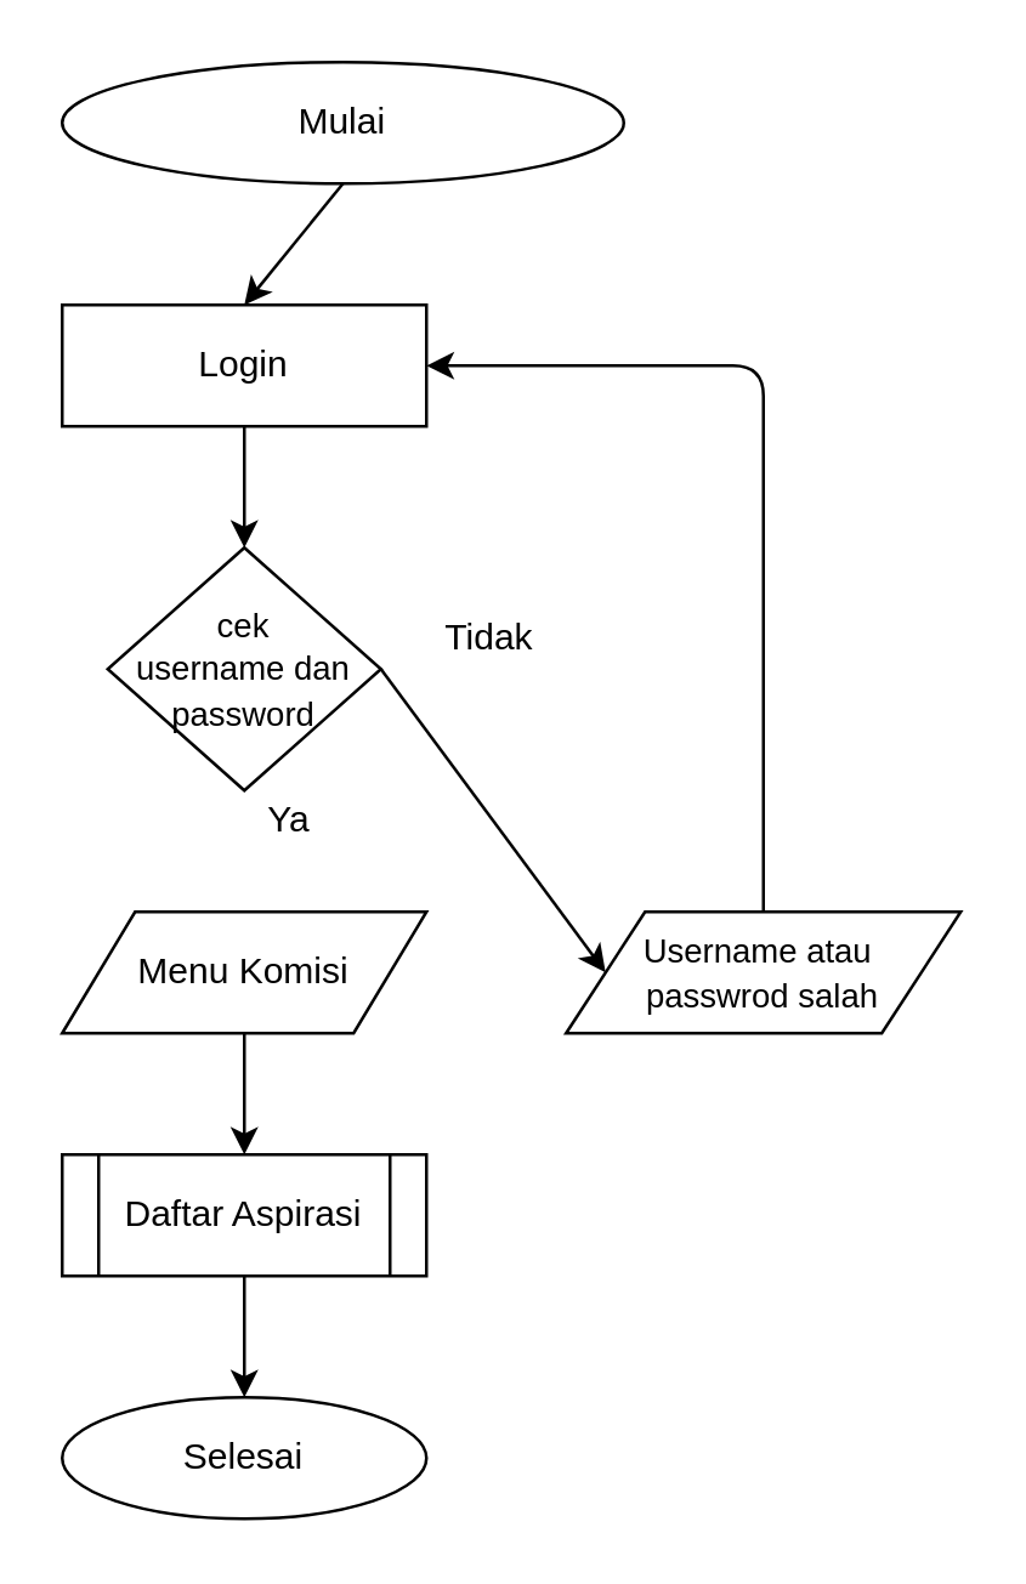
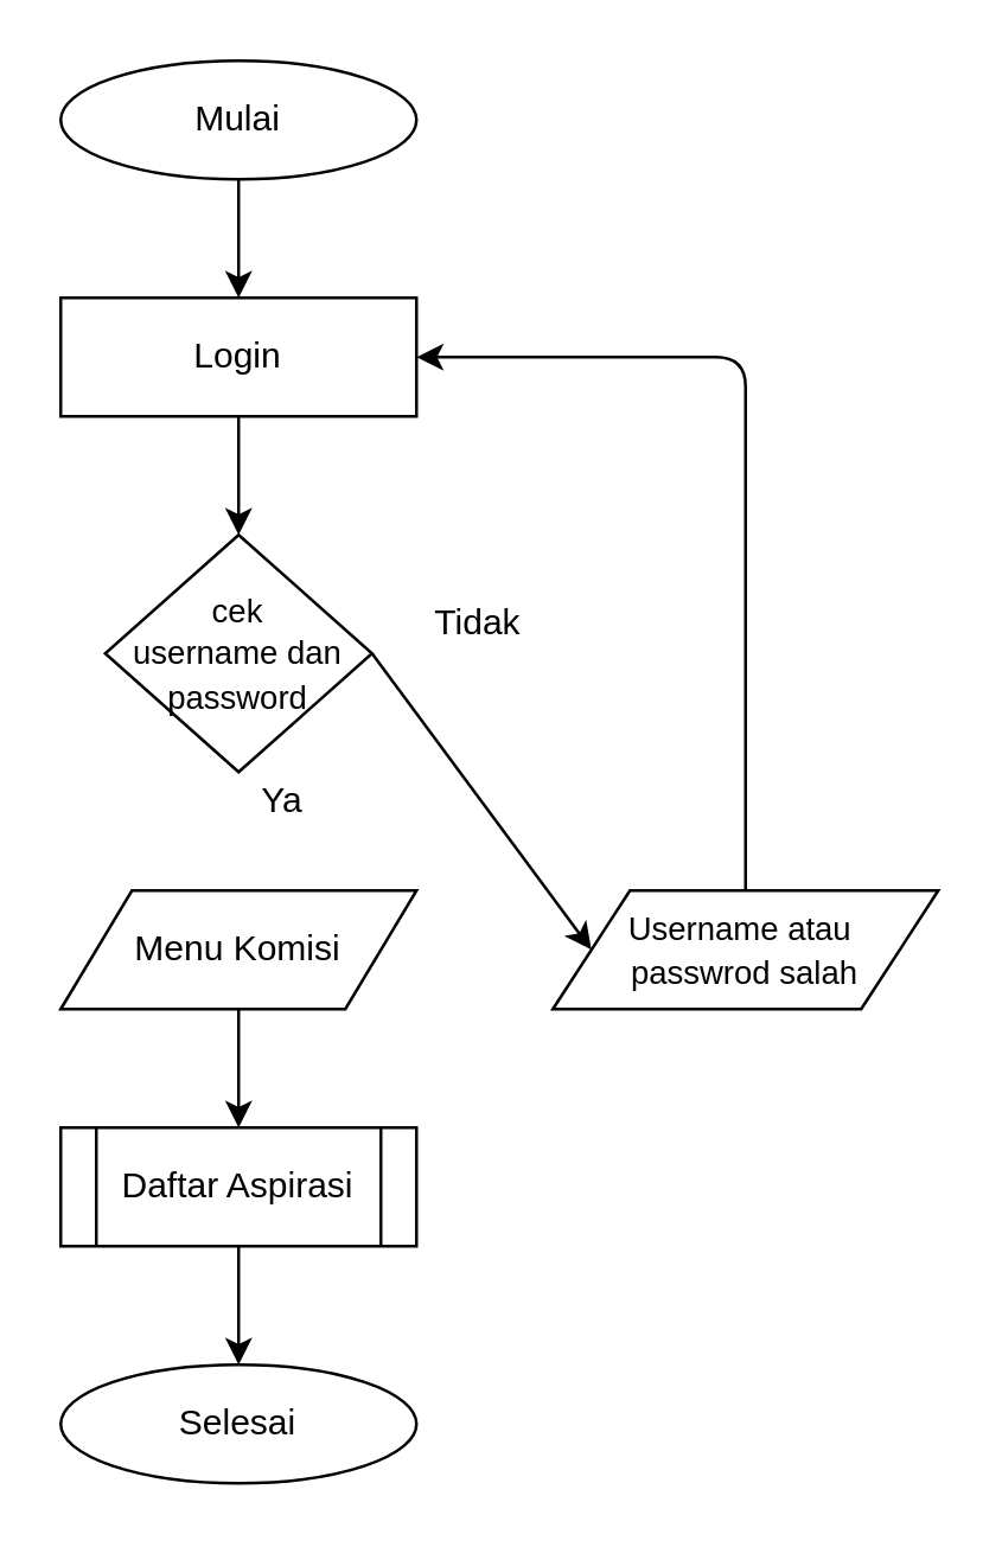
  <mxCell id="0" />
  <mxCell id="1" parent="0" />
- <mxCell id="2" value="Mulai" style="ellipse;whiteSpace=wrap;html=1;" vertex="1" parent="1"><mxGeometry x="20" y="20" width="185" height="40" as="geometry" /></mxCell>
+ <mxCell id="2" value="Mulai" style="ellipse;whiteSpace=wrap;html=1;" vertex="1" parent="1"><mxGeometry x="20" y="20" width="120" height="40" as="geometry" /></mxCell>
  <mxCell id="3" value="" style="endArrow=classic;html=1;exitX=0.5;exitY=1;exitDx=0;exitDy=0;" edge="1" parent="1" source="2"><mxGeometry width="50" height="50" relative="1" as="geometry"><mxPoint x="56" y="240" as="sourcePoint" /><mxPoint x="80" y="100" as="targetPoint" /></mxGeometry></mxCell>
  <mxCell id="4" value="Login" style="rounded=0;whiteSpace=wrap;html=1;" vertex="1" parent="1"><mxGeometry x="20" y="100" width="120" height="40" as="geometry" /></mxCell>
  <mxCell id="5" value="&lt;font style=&quot;font-size: 11px&quot;&gt;cek &lt;br&gt;username dan password&lt;/font&gt;" style="rhombus;whiteSpace=wrap;html=1;" vertex="1" parent="1"><mxGeometry x="35" y="180" width="90" height="80" as="geometry" /></mxCell>
  <mxCell id="6" value="" style="endArrow=classic;html=1;exitX=0.5;exitY=1;exitDx=0;exitDy=0;" edge="1" parent="1" source="4" target="5"><mxGeometry width="50" height="50" relative="1" as="geometry"><mxPoint x="-54" y="250" as="sourcePoint" /><mxPoint x="-4" y="200" as="targetPoint" /></mxGeometry></mxCell>
  <mxCell id="7" value="Ya" style="text;html=1;strokeColor=none;fillColor=none;align=center;verticalAlign=middle;whiteSpace=wrap;rounded=0;" vertex="1" parent="1"><mxGeometry x="80" y="260" width="30" height="20" as="geometry" /></mxCell>
  <mxCell id="8" value="Tidak" style="text;html=1;strokeColor=none;fillColor=none;align=center;verticalAlign=middle;whiteSpace=wrap;rounded=0;" vertex="1" parent="1"><mxGeometry x="146" y="200" width="30" height="20" as="geometry" /></mxCell>
  <mxCell id="9" value="Menu Komisi" style="shape=parallelogram;perimeter=parallelogramPerimeter;whiteSpace=wrap;html=1;" vertex="1" parent="1"><mxGeometry x="20" y="300" width="120" height="40" as="geometry" /></mxCell>
  <mxCell id="10" value="&lt;font style=&quot;font-size: 11px&quot;&gt;Username atau&amp;nbsp;&lt;br&gt;passwrod salah&lt;/font&gt;" style="shape=parallelogram;perimeter=parallelogramPerimeter;whiteSpace=wrap;html=1;" vertex="1" parent="1"><mxGeometry x="186" y="300" width="130" height="40" as="geometry" /></mxCell>
  <mxCell id="11" value="" style="endArrow=classic;html=1;exitX=1;exitY=0.5;exitDx=0;exitDy=0;entryX=0;entryY=0.5;entryDx=0;entryDy=0;" edge="1" parent="1" source="5" target="10"><mxGeometry width="50" height="50" relative="1" as="geometry"><mxPoint x="-14" y="190" as="sourcePoint" /><mxPoint x="36" y="140" as="targetPoint" /></mxGeometry></mxCell>
  <mxCell id="12" value="" style="endArrow=classic;html=1;entryX=1;entryY=0.5;entryDx=0;entryDy=0;exitX=0.5;exitY=0;exitDx=0;exitDy=0;" edge="1" parent="1" source="10" target="4"><mxGeometry width="50" height="50" relative="1" as="geometry"><mxPoint x="262" y="198" as="sourcePoint" /><mxPoint x="306" y="140" as="targetPoint" /><Array as="points"><mxPoint x="251" y="120" /></Array></mxGeometry></mxCell>
  <mxCell id="13" value="" style="endArrow=classic;html=1;exitX=0.5;exitY=1;exitDx=0;exitDy=0;" edge="1" parent="1" source="9"><mxGeometry width="50" height="50" relative="1" as="geometry"><mxPoint x="-34" y="420" as="sourcePoint" /><mxPoint x="80" y="380" as="targetPoint" /></mxGeometry></mxCell>
  <mxCell id="14" value="Daftar Aspirasi" style="shape=process;whiteSpace=wrap;html=1;backgroundOutline=1;" vertex="1" parent="1"><mxGeometry x="20" y="380" width="120" height="40" as="geometry" /></mxCell>
  <mxCell id="15" value="Selesai" style="ellipse;whiteSpace=wrap;html=1;" vertex="1" parent="1"><mxGeometry x="20" y="460" width="120" height="40" as="geometry" /></mxCell>
  <mxCell id="16" value="" style="endArrow=classic;html=1;exitX=0.5;exitY=1;exitDx=0;exitDy=0;entryX=0.5;entryY=0;entryDx=0;entryDy=0;" edge="1" parent="1" source="14" target="15"><mxGeometry width="50" height="50" relative="1" as="geometry"><mxPoint x="-74" y="500" as="sourcePoint" /><mxPoint x="-24" y="450" as="targetPoint" /></mxGeometry></mxCell>
